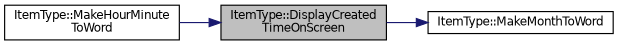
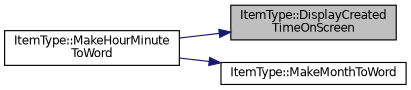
  digraph {
    rankdir=LR
    node [color=black fillcolor=white fontname=Helvetica fontsize=10 shape=record style=filled]
    edge [color=midnightblue fontname=Helvetica fontsize=10 labelfontname=Helvetica labelfontsize=10 style=solid]
    n1 [fillcolor=grey75 fontcolor=black height=0.2 label="ItemType::DisplayCreated\lTimeOnScreen" width=0.4]
    n2 [height=0.2 label="ItemType::MakeMonthToWord" width=0.4]
    n3 [height=0.2 label="ItemType::MakeHourMinute\lToWord" width=0.4]
-   n1 -> n2
+   n3 -> n2
    n3 -> n1
  }
